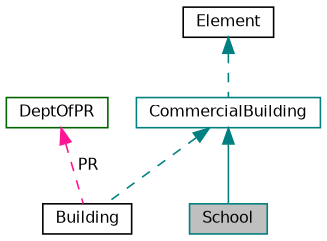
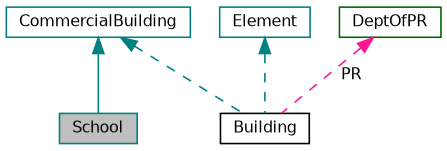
  digraph {
    node [color=teal fillcolor=white fontname=Helvetica fontsize=10 shape=record style=filled]
    edge [color=teal dir=back fontname=Helvetica fontsize=10 labelfontname=Helvetica labelfontsize=10 style=dashed]
    n1 [fillcolor=grey75 fontcolor=black height=0.2 label=School width=0.4]
    n2 [height=0.2 label=CommercialBuilding width=0.4]
    n3 [color=black height=0.2 label=Building width=0.4]
-   n4 [color=black height=0.2 label=Element width=0.4]
+   n4 [height=0.2 label=Element width=0.4]
    n5 [color=darkgreen height=0.2 label=DeptOfPR width=0.4]
    n2 -> n1 [style=solid]
    n2 -> n3
-   n4 -> n2
+   n4 -> n3
    n5 -> n3 [color=deeppink label=" PR"]
  }
